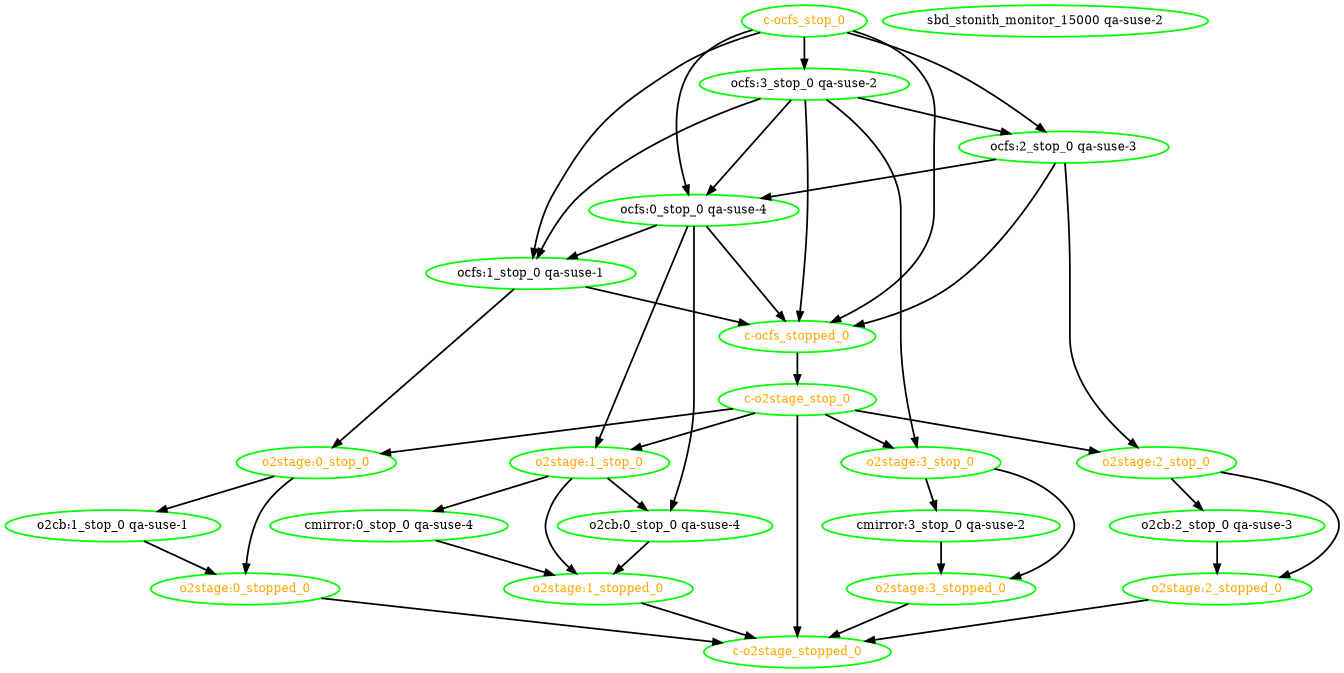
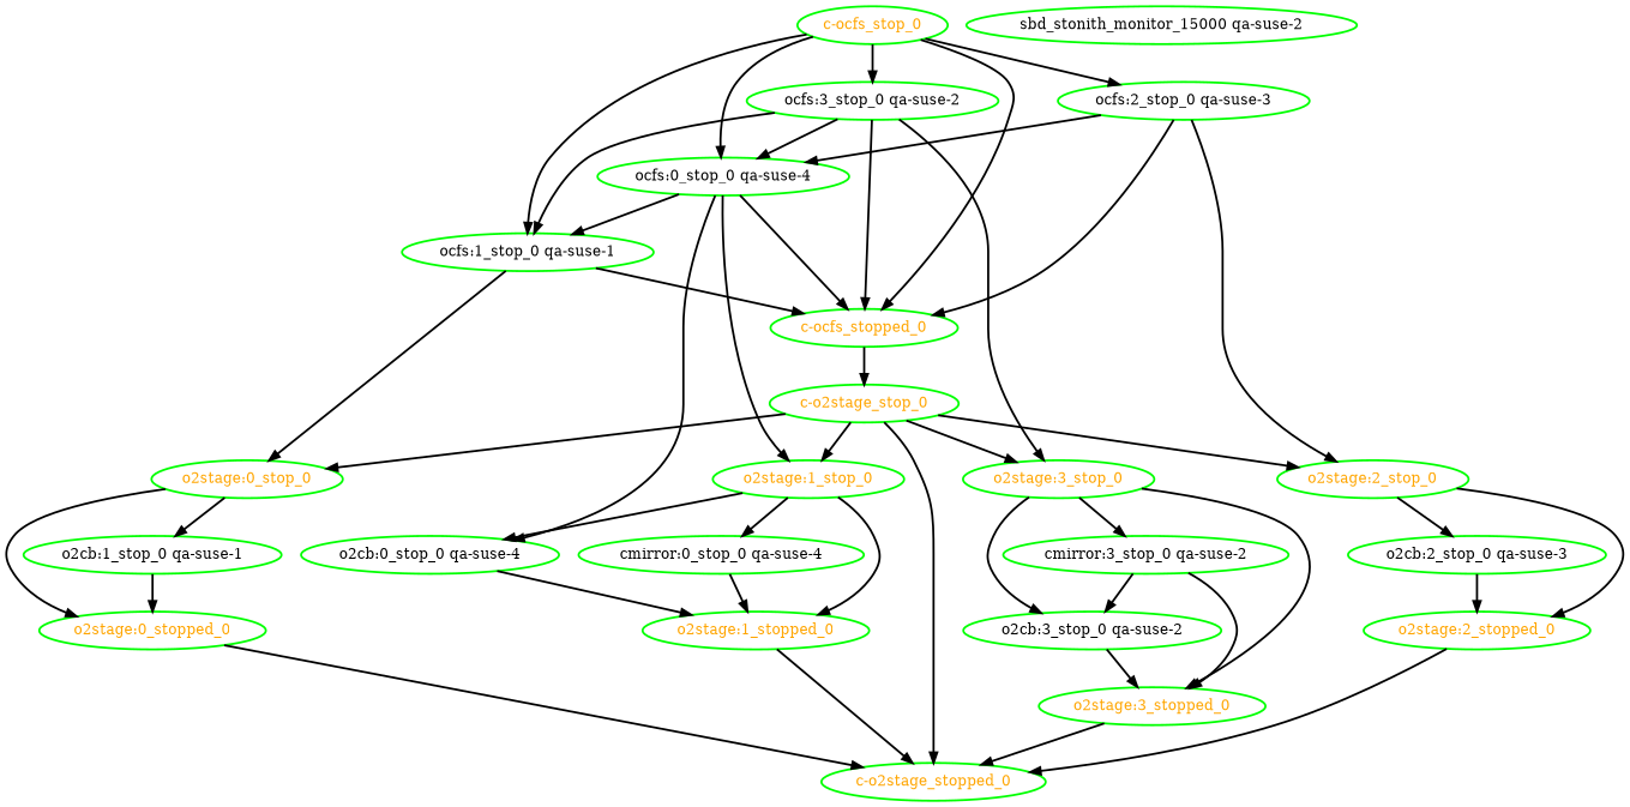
  digraph {
    node [color=green fontcolor=orange style=bold]
    edge [style=bold]
    "c-o2stage_stop_0"
    "c-o2stage_stopped_0"
    "o2stage:0_stop_0"
    "o2stage:1_stop_0"
    "o2stage:2_stop_0"
    "o2stage:3_stop_0"
    "o2cb:1_stop_0 qa-suse-1" [fontcolor=black]
    "o2stage:0_stopped_0"
    "cmirror:0_stop_0 qa-suse-4" [fontcolor=black]
    "o2cb:0_stop_0 qa-suse-4" [fontcolor=black]
    "o2stage:1_stopped_0"
    "o2cb:2_stop_0 qa-suse-3" [fontcolor=black]
    "o2stage:2_stopped_0"
    "cmirror:3_stop_0 qa-suse-2" [fontcolor=black]
+   "o2cb:3_stop_0 qa-suse-2" [fontcolor=black]
    "o2stage:3_stopped_0"
    "c-ocfs_stop_0"
    "c-ocfs_stopped_0"
    "ocfs:0_stop_0 qa-suse-4" [fontcolor=black]
    "ocfs:1_stop_0 qa-suse-1" [fontcolor=black]
    "ocfs:2_stop_0 qa-suse-3" [fontcolor=black]
    "ocfs:3_stop_0 qa-suse-2" [fontcolor=black]
    "sbd_stonith_monitor_15000 qa-suse-2" [fontcolor=black]
    "c-o2stage_stop_0" -> "c-o2stage_stopped_0"
    "c-o2stage_stop_0" -> "o2stage:0_stop_0"
    "c-o2stage_stop_0" -> "o2stage:1_stop_0"
    "c-o2stage_stop_0" -> "o2stage:2_stop_0"
    "c-o2stage_stop_0" -> "o2stage:3_stop_0"
    "o2stage:0_stop_0" -> "o2cb:1_stop_0 qa-suse-1"
    "o2stage:0_stop_0" -> "o2stage:0_stopped_0"
    "o2stage:1_stop_0" -> "cmirror:0_stop_0 qa-suse-4"
    "o2stage:1_stop_0" -> "o2cb:0_stop_0 qa-suse-4"
    "o2stage:1_stop_0" -> "o2stage:1_stopped_0"
    "o2stage:2_stop_0" -> "o2cb:2_stop_0 qa-suse-3"
    "o2stage:2_stop_0" -> "o2stage:2_stopped_0"
    "o2stage:3_stop_0" -> "cmirror:3_stop_0 qa-suse-2"
+   "o2stage:3_stop_0" -> "o2cb:3_stop_0 qa-suse-2"
    "o2stage:3_stop_0" -> "o2stage:3_stopped_0"
    "o2cb:1_stop_0 qa-suse-1" -> "o2stage:0_stopped_0"
    "o2stage:0_stopped_0" -> "c-o2stage_stopped_0"
    "cmirror:0_stop_0 qa-suse-4" -> "o2stage:1_stopped_0"
    "o2cb:0_stop_0 qa-suse-4" -> "o2stage:1_stopped_0"
    "o2stage:1_stopped_0" -> "c-o2stage_stopped_0"
    "o2cb:2_stop_0 qa-suse-3" -> "o2stage:2_stopped_0"
    "o2stage:2_stopped_0" -> "c-o2stage_stopped_0"
+   "cmirror:3_stop_0 qa-suse-2" -> "o2cb:3_stop_0 qa-suse-2"
    "cmirror:3_stop_0 qa-suse-2" -> "o2stage:3_stopped_0"
+   "o2cb:3_stop_0 qa-suse-2" -> "o2stage:3_stopped_0"
    "o2stage:3_stopped_0" -> "c-o2stage_stopped_0"
    "c-ocfs_stop_0" -> "c-ocfs_stopped_0"
    "c-ocfs_stop_0" -> "ocfs:0_stop_0 qa-suse-4"
    "c-ocfs_stop_0" -> "ocfs:1_stop_0 qa-suse-1"
    "c-ocfs_stop_0" -> "ocfs:2_stop_0 qa-suse-3"
    "c-ocfs_stop_0" -> "ocfs:3_stop_0 qa-suse-2"
    "c-ocfs_stopped_0" -> "c-o2stage_stop_0"
    "ocfs:0_stop_0 qa-suse-4" -> "o2stage:1_stop_0"
    "ocfs:0_stop_0 qa-suse-4" -> "o2cb:0_stop_0 qa-suse-4"
    "ocfs:0_stop_0 qa-suse-4" -> "c-ocfs_stopped_0"
    "ocfs:0_stop_0 qa-suse-4" -> "ocfs:1_stop_0 qa-suse-1"
    "ocfs:1_stop_0 qa-suse-1" -> "o2stage:0_stop_0"
    "ocfs:1_stop_0 qa-suse-1" -> "c-ocfs_stopped_0"
    "ocfs:2_stop_0 qa-suse-3" -> "o2stage:2_stop_0"
    "ocfs:2_stop_0 qa-suse-3" -> "c-ocfs_stopped_0"
    "ocfs:2_stop_0 qa-suse-3" -> "ocfs:0_stop_0 qa-suse-4"
    "ocfs:3_stop_0 qa-suse-2" -> "o2stage:3_stop_0"
    "ocfs:3_stop_0 qa-suse-2" -> "c-ocfs_stopped_0"
    "ocfs:3_stop_0 qa-suse-2" -> "ocfs:0_stop_0 qa-suse-4"
    "ocfs:3_stop_0 qa-suse-2" -> "ocfs:1_stop_0 qa-suse-1"
-   "ocfs:3_stop_0 qa-suse-2" -> "ocfs:2_stop_0 qa-suse-3"
  }
